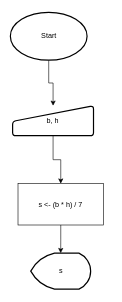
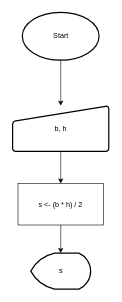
  <mxCell id="0" />
  <mxCell id="1" parent="0" />
  <mxCell id="2" value="" style="edgeStyle=orthogonalEdgeStyle;rounded=0;orthogonalLoop=1;jettySize=auto;html=1;" edge="1" parent="1" source="3" target="5"><mxGeometry relative="1" as="geometry" /></mxCell>
- <mxCell id="3" value="b, h" style="html=1;strokeWidth=2;shape=manualInput;whiteSpace=wrap;rounded=1;size=26;arcSize=11;" vertex="1" parent="1"><mxGeometry x="20.25" y="176" width="135" height="50" as="geometry" /></mxCell>
+ <mxCell id="3" value="b, h" style="html=1;strokeWidth=2;shape=manualInput;whiteSpace=wrap;rounded=1;size=26;arcSize=11;" vertex="1" parent="1"><mxGeometry x="20.25" y="176" width="160.5" height="76" as="geometry" /></mxCell>
  <mxCell id="4" value="" style="edgeStyle=orthogonalEdgeStyle;rounded=0;orthogonalLoop=1;jettySize=auto;html=1;" edge="1" parent="1" source="5" target="6"><mxGeometry relative="1" as="geometry" /></mxCell>
- <mxCell id="5" value="s &amp;lt;- (b * h) / 7" style="rounded=0;whiteSpace=wrap;html=1;" vertex="1" parent="1"><mxGeometry x="29.25" y="306" width="142.5" height="69" as="geometry" /></mxCell>
+ <mxCell id="5" value="s &amp;lt;- (b * h) / 2" style="rounded=0;whiteSpace=wrap;html=1;" vertex="1" parent="1"><mxGeometry x="29.25" y="306" width="142.5" height="69" as="geometry" /></mxCell>
  <mxCell id="6" value="s" style="strokeWidth=2;html=1;shape=mxgraph.flowchart.display;whiteSpace=wrap;" vertex="1" parent="1"><mxGeometry x="50.5" y="422" width="100" height="60" as="geometry" /></mxCell>
  <mxCell id="7" value="" style="edgeStyle=orthogonalEdgeStyle;rounded=0;orthogonalLoop=1;jettySize=auto;html=1;" edge="1" parent="1" source="8" target="3"><mxGeometry relative="1" as="geometry" /></mxCell>
- <mxCell id="8" value="Start" style="strokeWidth=2;html=1;shape=mxgraph.flowchart.start_1;whiteSpace=wrap;" vertex="1" parent="1"><mxGeometry x="16.5" y="20" width="128" height="80" as="geometry" /></mxCell>
+ <mxCell id="8" value="Start" style="strokeWidth=2;html=1;shape=mxgraph.flowchart.start_1;whiteSpace=wrap;" vertex="1" parent="1"><mxGeometry x="36.5" y="20" width="128" height="80" as="geometry" /></mxCell>
